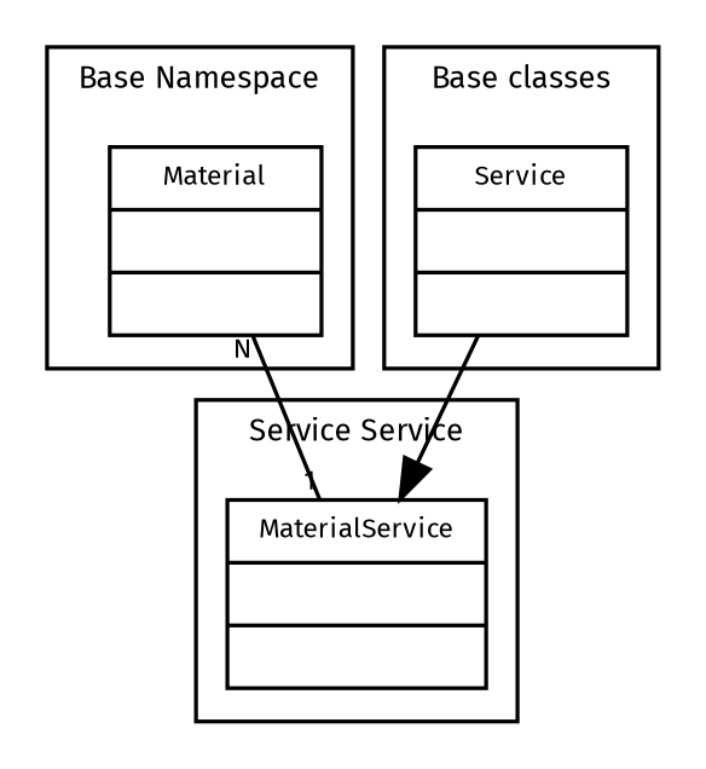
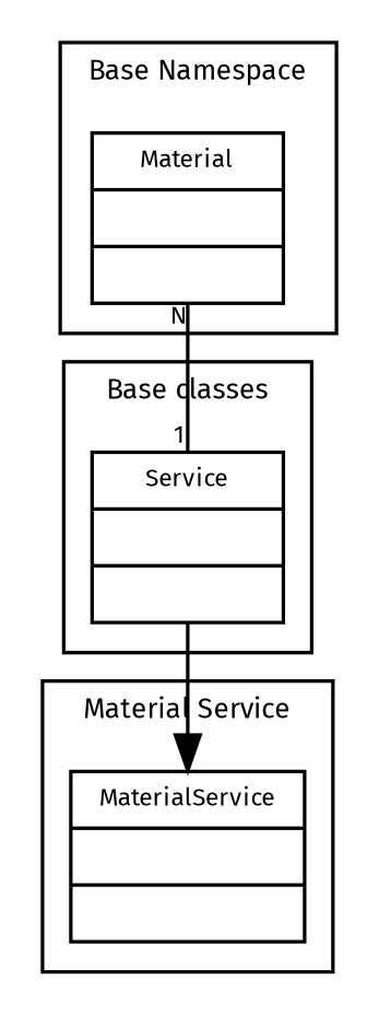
  digraph {
    fontname="Fira Sans"
    fontsize=8
    node [fontname="Fira Sans" fontsize=7 shape=record]
    edge [fontname="Fira Sans" fontsize=7]
    n1 [label="{Material||}"]
    n2 [label="{Service||}"]
    n3 [label="{MaterialService||}"]
    subgraph cluster_1 {
      label="Base Namespace"
      n1
    }
    subgraph cluster_2 {
      label="Base classes"
      n2
    }
    subgraph cluster_3 {
-     label="Service Service"
+     label="Material Service"
      n3
    }
-   n1 -> n3 [arrowhead=none headlabel=1 taillabel=N]
+   n1 -> n2 [arrowhead=none headlabel=1 taillabel=N]
    n2 -> n3
  }
